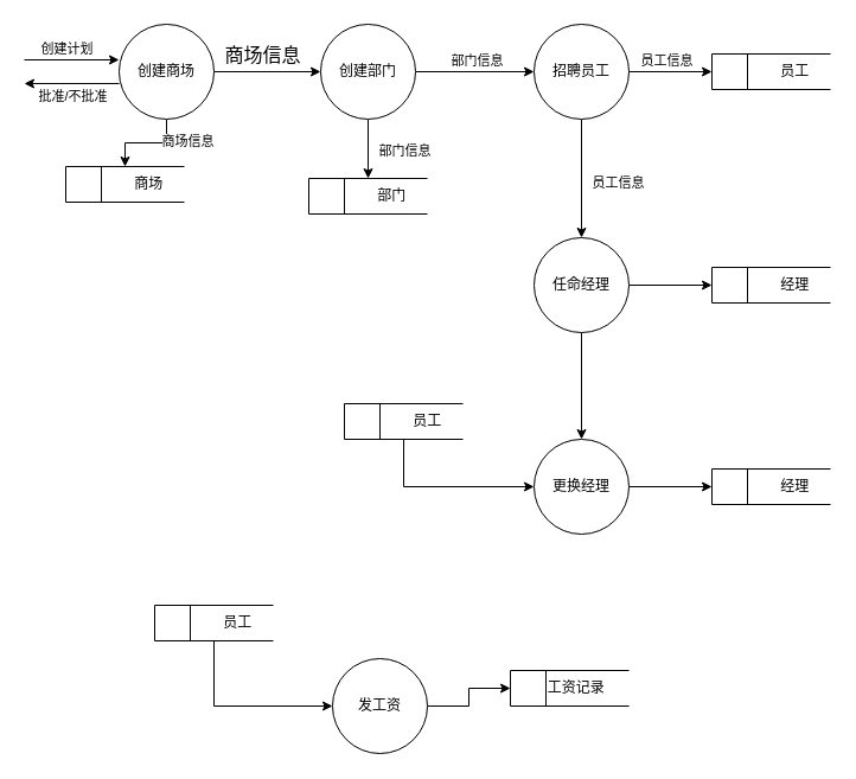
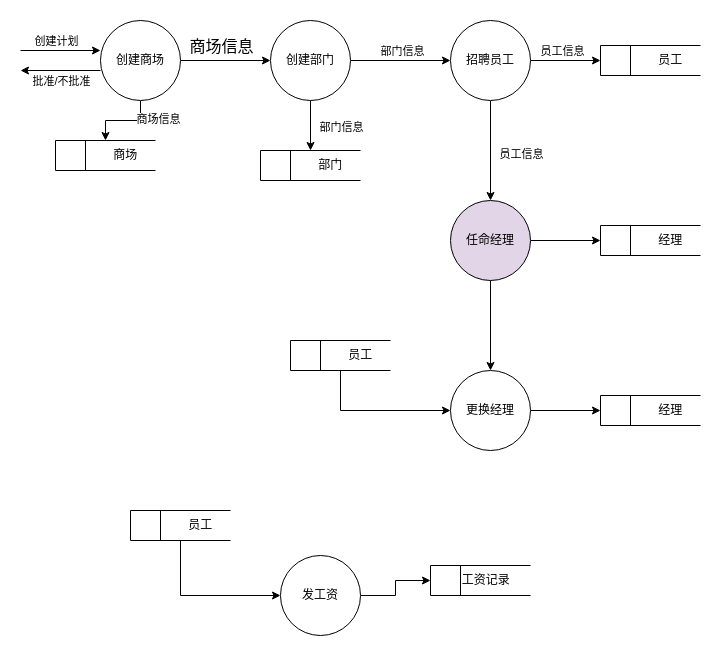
  <mxCell id="0" />
  <mxCell id="1" parent="0" />
  <mxCell id="2" style="edgeStyle=orthogonalEdgeStyle;rounded=0;orthogonalLoop=1;jettySize=auto;html=1;exitX=1;exitY=0.5;exitDx=0;exitDy=0;entryX=0;entryY=0.5;entryDx=0;entryDy=0;" parent="1" source="6" target="11" edge="1"><mxGeometry relative="1" as="geometry" /></mxCell>
  <mxCell id="3" value="商场信息" style="edgeLabel;html=1;align=center;verticalAlign=middle;resizable=0;points=[];fontSize=16;" vertex="1" connectable="0" parent="2"><mxGeometry x="-0.222" y="-1" relative="1" as="geometry"><mxPoint x="5" y="-16" as="offset" /></mxGeometry></mxCell>
  <mxCell id="4" style="edgeStyle=orthogonalEdgeStyle;rounded=0;orthogonalLoop=1;jettySize=auto;html=1;exitX=0.5;exitY=1;exitDx=0;exitDy=0;entryX=0.5;entryY=0;entryDx=0;entryDy=0;" parent="1" source="6" target="22" edge="1"><mxGeometry relative="1" as="geometry" /></mxCell>
  <mxCell id="5" value="商场信息" style="edgeLabel;html=1;align=center;verticalAlign=middle;resizable=0;points=[];" parent="4" vertex="1" connectable="0"><mxGeometry x="-0.08" y="-2" relative="1" as="geometry"><mxPoint x="32" as="offset" /></mxGeometry></mxCell>
  <mxCell id="6" value="创建商场" style="ellipse;whiteSpace=wrap;html=1;aspect=fixed;" parent="1" vertex="1"><mxGeometry x="100" y="20" width="80" height="80" as="geometry" /></mxCell>
  <mxCell id="7" style="edgeStyle=orthogonalEdgeStyle;rounded=0;orthogonalLoop=1;jettySize=auto;html=1;exitX=0.5;exitY=1;exitDx=0;exitDy=0;entryX=0.5;entryY=0;entryDx=0;entryDy=0;" parent="1" source="11" target="23" edge="1"><mxGeometry relative="1" as="geometry" /></mxCell>
  <mxCell id="8" value="部门信息" style="edgeLabel;html=1;align=center;verticalAlign=middle;resizable=0;points=[];" parent="7" vertex="1" connectable="0"><mxGeometry x="0.053" y="-2" relative="1" as="geometry"><mxPoint x="32" as="offset" /></mxGeometry></mxCell>
  <mxCell id="9" style="edgeStyle=orthogonalEdgeStyle;rounded=0;orthogonalLoop=1;jettySize=auto;html=1;exitX=1;exitY=0.5;exitDx=0;exitDy=0;entryX=0;entryY=0.5;entryDx=0;entryDy=0;" parent="1" source="11" target="16" edge="1"><mxGeometry relative="1" as="geometry" /></mxCell>
  <mxCell id="10" value="部门信息" style="edgeLabel;html=1;align=center;verticalAlign=middle;resizable=0;points=[];" parent="9" vertex="1" connectable="0"><mxGeometry x="0.02" y="-1" relative="1" as="geometry"><mxPoint y="-11" as="offset" /></mxGeometry></mxCell>
  <mxCell id="11" value="创建部门" style="ellipse;whiteSpace=wrap;html=1;aspect=fixed;" parent="1" vertex="1"><mxGeometry x="270" y="20" width="80" height="80" as="geometry" /></mxCell>
  <mxCell id="12" style="edgeStyle=orthogonalEdgeStyle;rounded=0;orthogonalLoop=1;jettySize=auto;html=1;exitX=1;exitY=0.5;exitDx=0;exitDy=0;entryX=0;entryY=0.5;entryDx=0;entryDy=0;" parent="1" source="16" target="24" edge="1"><mxGeometry relative="1" as="geometry" /></mxCell>
  <mxCell id="13" value="员工信息" style="edgeLabel;html=1;align=center;verticalAlign=middle;resizable=0;points=[];" parent="12" vertex="1" connectable="0"><mxGeometry x="-0.352" y="-1" relative="1" as="geometry"><mxPoint x="8" y="-11" as="offset" /></mxGeometry></mxCell>
  <mxCell id="14" style="edgeStyle=orthogonalEdgeStyle;rounded=0;orthogonalLoop=1;jettySize=auto;html=1;exitX=0.5;exitY=1;exitDx=0;exitDy=0;" parent="1" source="16" target="19" edge="1"><mxGeometry relative="1" as="geometry" /></mxCell>
  <mxCell id="15" value="员工信息" style="edgeLabel;html=1;align=center;verticalAlign=middle;resizable=0;points=[];" parent="14" vertex="1" connectable="0"><mxGeometry x="0.054" y="-2" relative="1" as="geometry"><mxPoint x="32" as="offset" /></mxGeometry></mxCell>
  <mxCell id="16" value="招聘员工" style="ellipse;whiteSpace=wrap;html=1;aspect=fixed;" parent="1" vertex="1"><mxGeometry x="450" y="20" width="80" height="80" as="geometry" /></mxCell>
  <mxCell id="17" style="edgeStyle=orthogonalEdgeStyle;rounded=0;orthogonalLoop=1;jettySize=auto;html=1;exitX=1;exitY=0.5;exitDx=0;exitDy=0;entryX=0;entryY=0.5;entryDx=0;entryDy=0;" parent="1" source="19" target="25" edge="1"><mxGeometry relative="1" as="geometry" /></mxCell>
  <mxCell id="18" style="edgeStyle=orthogonalEdgeStyle;rounded=0;orthogonalLoop=1;jettySize=auto;html=1;exitX=0.5;exitY=1;exitDx=0;exitDy=0;entryX=0.5;entryY=0;entryDx=0;entryDy=0;" parent="1" source="19" target="21" edge="1"><mxGeometry relative="1" as="geometry" /></mxCell>
- <mxCell id="19" value="任命经理" style="ellipse;whiteSpace=wrap;html=1;aspect=fixed;" parent="1" vertex="1"><mxGeometry x="450" y="200" width="80" height="80" as="geometry" /></mxCell>
+ <mxCell id="19" value="任命经理" style="ellipse;whiteSpace=wrap;html=1;aspect=fixed;fillColor=#e1d5e7;" parent="1" vertex="1"><mxGeometry x="450" y="200" width="80" height="80" as="geometry" /></mxCell>
  <mxCell id="20" style="edgeStyle=orthogonalEdgeStyle;rounded=0;orthogonalLoop=1;jettySize=auto;html=1;exitX=1;exitY=0.5;exitDx=0;exitDy=0;entryX=0;entryY=0.5;entryDx=0;entryDy=0;" parent="1" source="21" target="26" edge="1"><mxGeometry relative="1" as="geometry" /></mxCell>
  <mxCell id="21" value="更换经理" style="ellipse;whiteSpace=wrap;html=1;aspect=fixed;" parent="1" vertex="1"><mxGeometry x="450" y="370" width="80" height="80" as="geometry" /></mxCell>
  <mxCell id="22" value="&lt;span style=&quot;white-space: pre;&quot;&gt;&#09;&lt;/span&gt;&lt;span style=&quot;white-space: pre;&quot;&gt;&#09;&lt;/span&gt;商场" style="html=1;dashed=0;whiteSpace=wrap;shape=mxgraph.dfd.dataStoreID;align=left;spacingLeft=3;points=[[0,0],[0.5,0],[1,0],[0,0.5],[1,0.5],[0,1],[0.5,1],[1,1]];" parent="1" vertex="1"><mxGeometry x="55" y="140" width="100" height="30" as="geometry" /></mxCell>
  <mxCell id="23" value="&lt;span style=&quot;white-space: pre;&quot;&gt;&#09;&lt;/span&gt;&lt;span style=&quot;white-space: pre;&quot;&gt;&#09;&lt;/span&gt;部门" style="html=1;dashed=0;whiteSpace=wrap;shape=mxgraph.dfd.dataStoreID;align=left;spacingLeft=3;points=[[0,0],[0.5,0],[1,0],[0,0.5],[1,0.5],[0,1],[0.5,1],[1,1]];" parent="1" vertex="1"><mxGeometry x="260" y="150" width="100" height="30" as="geometry" /></mxCell>
  <mxCell id="24" value="&lt;span style=&quot;white-space: pre;&quot;&gt;&#09;&lt;/span&gt;&lt;span style=&quot;white-space: pre;&quot;&gt;&#09;&lt;/span&gt;员工" style="html=1;dashed=0;whiteSpace=wrap;shape=mxgraph.dfd.dataStoreID;align=left;spacingLeft=3;points=[[0,0],[0.5,0],[1,0],[0,0.5],[1,0.5],[0,1],[0.5,1],[1,1]];" parent="1" vertex="1"><mxGeometry x="600" y="45" width="100" height="30" as="geometry" /></mxCell>
  <mxCell id="25" value="&lt;span style=&quot;white-space: pre;&quot;&gt;&#09;&lt;/span&gt;&lt;span style=&quot;white-space: pre;&quot;&gt;&#09;&lt;/span&gt;经理" style="html=1;dashed=0;whiteSpace=wrap;shape=mxgraph.dfd.dataStoreID;align=left;spacingLeft=3;points=[[0,0],[0.5,0],[1,0],[0,0.5],[1,0.5],[0,1],[0.5,1],[1,1]];" parent="1" vertex="1"><mxGeometry x="600" y="225" width="100" height="30" as="geometry" /></mxCell>
  <mxCell id="26" value="&lt;span style=&quot;white-space: pre;&quot;&gt;&#09;&lt;/span&gt;&lt;span style=&quot;white-space: pre;&quot;&gt;&#09;&lt;/span&gt;经理" style="html=1;dashed=0;whiteSpace=wrap;shape=mxgraph.dfd.dataStoreID;align=left;spacingLeft=3;points=[[0,0],[0.5,0],[1,0],[0,0.5],[1,0.5],[0,1],[0.5,1],[1,1]];" parent="1" vertex="1"><mxGeometry x="600" y="395" width="100" height="30" as="geometry" /></mxCell>
  <mxCell id="27" style="edgeStyle=orthogonalEdgeStyle;rounded=0;orthogonalLoop=1;jettySize=auto;html=1;exitX=0.5;exitY=1;exitDx=0;exitDy=0;entryX=0;entryY=0.5;entryDx=0;entryDy=0;" parent="1" source="28" target="21" edge="1"><mxGeometry relative="1" as="geometry" /></mxCell>
  <mxCell id="28" value="&lt;span style=&quot;white-space: pre;&quot;&gt;&#09;&lt;/span&gt;&lt;span style=&quot;white-space: pre;&quot;&gt;&#09;&lt;/span&gt;员工" style="html=1;dashed=0;whiteSpace=wrap;shape=mxgraph.dfd.dataStoreID;align=left;spacingLeft=3;points=[[0,0],[0.5,0],[1,0],[0,0.5],[1,0.5],[0,1],[0.5,1],[1,1]];" parent="1" vertex="1"><mxGeometry x="290" y="340" width="100" height="30" as="geometry" /></mxCell>
  <mxCell id="29" value="" style="endArrow=classic;html=1;rounded=0;" parent="1" edge="1"><mxGeometry width="50" height="50" relative="1" as="geometry"><mxPoint x="20" y="50" as="sourcePoint" /><mxPoint x="100" y="50" as="targetPoint" /></mxGeometry></mxCell>
  <mxCell id="30" value="创建计划" style="edgeLabel;html=1;align=center;verticalAlign=middle;resizable=0;points=[];" parent="29" vertex="1" connectable="0"><mxGeometry x="-0.292" y="1" relative="1" as="geometry"><mxPoint x="7" y="-9" as="offset" /></mxGeometry></mxCell>
  <mxCell id="31" value="" style="endArrow=classic;html=1;rounded=0;" parent="1" edge="1"><mxGeometry width="50" height="50" relative="1" as="geometry"><mxPoint x="100" y="70" as="sourcePoint" /><mxPoint x="20" y="70" as="targetPoint" /></mxGeometry></mxCell>
  <mxCell id="32" value="批准/不批准" style="edgeLabel;html=1;align=center;verticalAlign=middle;resizable=0;points=[];" parent="31" vertex="1" connectable="0"><mxGeometry x="0.208" y="-1" relative="1" as="geometry"><mxPoint x="8" y="11" as="offset" /></mxGeometry></mxCell>
  <mxCell id="33" style="edgeStyle=orthogonalEdgeStyle;rounded=0;orthogonalLoop=1;jettySize=auto;html=1;exitX=1;exitY=0.5;exitDx=0;exitDy=0;entryX=0;entryY=0.5;entryDx=0;entryDy=0;" parent="1" source="34" target="37" edge="1"><mxGeometry relative="1" as="geometry" /></mxCell>
  <mxCell id="34" value="发工资" style="ellipse;whiteSpace=wrap;html=1;aspect=fixed;" parent="1" vertex="1"><mxGeometry x="280" y="555" width="80" height="80" as="geometry" /></mxCell>
  <mxCell id="35" style="edgeStyle=orthogonalEdgeStyle;rounded=0;orthogonalLoop=1;jettySize=auto;html=1;exitX=0.5;exitY=1;exitDx=0;exitDy=0;entryX=0;entryY=0.5;entryDx=0;entryDy=0;" parent="1" source="36" target="34" edge="1"><mxGeometry relative="1" as="geometry" /></mxCell>
  <mxCell id="36" value="&lt;span style=&quot;white-space: pre;&quot;&gt;&#09;&lt;span style=&quot;white-space: pre;&quot;&gt;&#09;&lt;/span&gt;员工&lt;/span&gt;" style="html=1;dashed=0;whiteSpace=wrap;shape=mxgraph.dfd.dataStoreID;align=left;spacingLeft=3;points=[[0,0],[0.5,0],[1,0],[0,0.5],[1,0.5],[0,1],[0.5,1],[1,1]];" parent="1" vertex="1"><mxGeometry x="130" y="510" width="100" height="30" as="geometry" /></mxCell>
  <mxCell id="37" value="&lt;span style=&quot;white-space: pre;&quot;&gt;&#09;&lt;/span&gt;工资记录" style="html=1;dashed=0;whiteSpace=wrap;shape=mxgraph.dfd.dataStoreID;align=left;spacingLeft=3;points=[[0,0],[0.5,0],[1,0],[0,0.5],[1,0.5],[0,1],[0.5,1],[1,1]];" parent="1" vertex="1"><mxGeometry x="430" y="565" width="100" height="30" as="geometry" /></mxCell>
